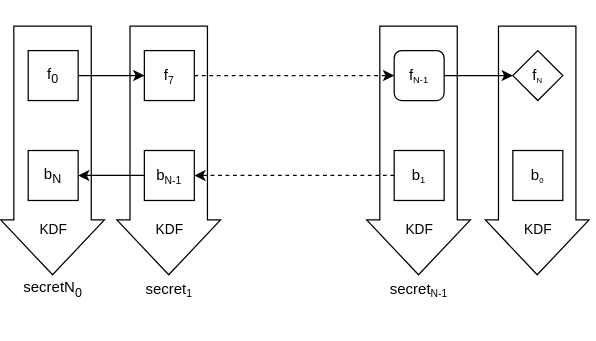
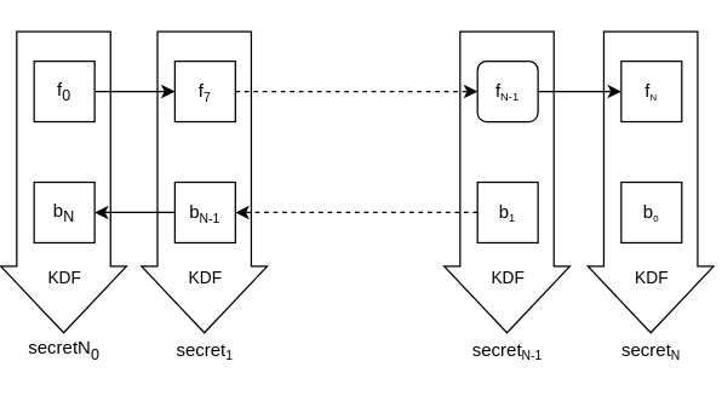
  <mxCell id="0" />
  <mxCell id="1" parent="0" />
  <mxCell id="2" value="secretN&lt;sub&gt;0&lt;/sub&gt;" style="rounded=0;whiteSpace=wrap;html=1;strokeColor=none;" vertex="1" parent="1"><mxGeometry x="20" y="211" width="40" height="40" as="geometry" /></mxCell>
  <mxCell id="3" value="secret&lt;font size=&quot;1&quot;&gt;&lt;sub&gt;1&lt;/sub&gt;&lt;/font&gt;" style="rounded=0;whiteSpace=wrap;html=1;strokeColor=none;" vertex="1" parent="1"><mxGeometry x="113" y="211" width="40" height="40" as="geometry" /></mxCell>
  <mxCell id="4" value="secret&lt;font size=&quot;1&quot;&gt;&lt;sub&gt;N-1&lt;/sub&gt;&lt;/font&gt;" style="rounded=0;whiteSpace=wrap;html=1;strokeColor=none;" vertex="1" parent="1"><mxGeometry x="308" y="211" width="50" height="40" as="geometry" /></mxCell>
+ <mxCell id="5" value="secret&lt;font size=&quot;1&quot;&gt;&lt;sub&gt;N&lt;/sub&gt;&lt;/font&gt;" style="rounded=0;whiteSpace=wrap;html=1;strokeColor=none;" vertex="1" parent="1"><mxGeometry x="403" y="211" width="50" height="40" as="geometry" /></mxCell>
  <mxCell id="6" value="" style="edgeStyle=orthogonalEdgeStyle;rounded=0;orthogonalLoop=1;jettySize=auto;html=1;" edge="1" parent="1" source="12" target="17"><mxGeometry relative="1" as="geometry" /></mxCell>
  <mxCell id="7" style="edgeStyle=orthogonalEdgeStyle;rounded=0;orthogonalLoop=1;jettySize=auto;html=1;entryX=0;entryY=0.5;entryDx=0;entryDy=0;dashed=1;" edge="1" parent="1" source="17" target="20"><mxGeometry relative="1" as="geometry" /></mxCell>
  <mxCell id="8" value="" style="edgeStyle=orthogonalEdgeStyle;rounded=0;orthogonalLoop=1;jettySize=auto;html=1;" edge="1" parent="1" source="20" target="25"><mxGeometry relative="1" as="geometry" /></mxCell>
  <mxCell id="9" value="" style="edgeStyle=orthogonalEdgeStyle;rounded=0;orthogonalLoop=1;jettySize=auto;html=1;" edge="1" parent="1" source="18" target="13"><mxGeometry relative="1" as="geometry" /></mxCell>
  <mxCell id="10" style="edgeStyle=orthogonalEdgeStyle;rounded=0;orthogonalLoop=1;jettySize=auto;html=1;entryX=1;entryY=0.5;entryDx=0;entryDy=0;dashed=1;" edge="1" parent="1" source="21" target="18"><mxGeometry relative="1" as="geometry" /></mxCell>
  <mxCell id="11" value="" style="group" vertex="1" connectable="0" parent="1"><mxGeometry x="20" y="40" width="40" height="120" as="geometry" /></mxCell>
  <mxCell id="12" value="f&lt;sub&gt;0&lt;/sub&gt;" style="rounded=0;whiteSpace=wrap;html=1;" vertex="1" parent="11"><mxGeometry width="40" height="40" as="geometry" /></mxCell>
  <mxCell id="13" value="b&lt;sub&gt;N&lt;/sub&gt;" style="rounded=0;whiteSpace=wrap;html=1;" vertex="1" parent="11"><mxGeometry y="80" width="40" height="40" as="geometry" /></mxCell>
  <mxCell id="14" value="" style="shape=flexArrow;endArrow=classic;html=1;rounded=0;endWidth=20;endSize=14.3;width=62;verticalAlign=bottom;" edge="1" parent="11"><mxGeometry width="50" height="50" relative="1" as="geometry"><mxPoint x="19.5" y="-20" as="sourcePoint" /><mxPoint x="19.5" y="180" as="targetPoint" /></mxGeometry></mxCell>
  <mxCell id="15" value="KDF" style="edgeLabel;html=1;align=center;verticalAlign=top;resizable=0;points=[];labelPosition=center;verticalLabelPosition=bottom;" vertex="1" connectable="0" parent="14"><mxGeometry x="-0.567" relative="1" as="geometry"><mxPoint y="107" as="offset" /></mxGeometry></mxCell>
  <mxCell id="16" value="" style="group" vertex="1" connectable="0" parent="1"><mxGeometry x="113" y="40" width="40" height="120" as="geometry" /></mxCell>
  <mxCell id="17" value="f&lt;font size=&quot;1&quot;&gt;&lt;sub&gt;7&lt;/sub&gt;&lt;/font&gt;" style="rounded=0;whiteSpace=wrap;html=1;" vertex="1" parent="16"><mxGeometry width="40" height="40" as="geometry" /></mxCell>
  <mxCell id="18" value="b&lt;font size=&quot;1&quot;&gt;&lt;sub&gt;N-1&lt;/sub&gt;&lt;/font&gt;" style="rounded=0;whiteSpace=wrap;html=1;" vertex="1" parent="16"><mxGeometry y="80" width="40" height="40" as="geometry" /></mxCell>
  <mxCell id="19" value="" style="group" vertex="1" connectable="0" parent="1"><mxGeometry x="313" y="40" width="40" height="120" as="geometry" /></mxCell>
  <mxCell id="20" value="f&lt;span style=&quot;font-size: 9px;&quot;&gt;&lt;sub&gt;N-1&lt;/sub&gt;&lt;/span&gt;" style="whiteSpace=wrap;html=1;rounded=1;" vertex="1" parent="19"><mxGeometry width="40" height="40" as="geometry" /></mxCell>
  <mxCell id="21" value="b&lt;span style=&quot;font-size: 9px;&quot;&gt;&lt;sub&gt;1&lt;/sub&gt;&lt;/span&gt;" style="rounded=0;whiteSpace=wrap;html=1;" vertex="1" parent="19"><mxGeometry y="80" width="40" height="40" as="geometry" /></mxCell>
  <mxCell id="22" value="" style="shape=flexArrow;endArrow=classic;html=1;rounded=0;endWidth=20;endSize=14.3;width=62;verticalAlign=bottom;" edge="1" parent="19"><mxGeometry width="50" height="50" relative="1" as="geometry"><mxPoint x="19.5" y="-20" as="sourcePoint" /><mxPoint x="19.5" y="180" as="targetPoint" /></mxGeometry></mxCell>
  <mxCell id="23" value="KDF" style="edgeLabel;html=1;align=center;verticalAlign=top;resizable=0;points=[];labelPosition=center;verticalLabelPosition=bottom;" vertex="1" connectable="0" parent="22"><mxGeometry x="-0.567" relative="1" as="geometry"><mxPoint y="107" as="offset" /></mxGeometry></mxCell>
  <mxCell id="24" value="" style="group" vertex="1" connectable="0" parent="1"><mxGeometry x="408" y="40" width="40" height="120" as="geometry" /></mxCell>
- <mxCell id="25" value="f&lt;span style=&quot;font-size: 7.5px;&quot;&gt;&lt;sub&gt;N&lt;/sub&gt;&lt;/span&gt;" style="rhombus;whiteSpace=wrap;html=1;" vertex="1" parent="24"><mxGeometry width="40" height="40" as="geometry" /></mxCell>
+ <mxCell id="25" value="f&lt;span style=&quot;font-size: 7.5px;&quot;&gt;&lt;sub&gt;N&lt;/sub&gt;&lt;/span&gt;" style="rounded=0;whiteSpace=wrap;html=1;" vertex="1" parent="24"><mxGeometry width="40" height="40" as="geometry" /></mxCell>
  <mxCell id="26" value="b&lt;span style=&quot;font-size: 7.5px;&quot;&gt;&lt;sub&gt;0&lt;/sub&gt;&lt;/span&gt;" style="rounded=0;whiteSpace=wrap;html=1;" vertex="1" parent="24"><mxGeometry y="80" width="40" height="40" as="geometry" /></mxCell>
  <mxCell id="27" value="" style="shape=flexArrow;endArrow=classic;html=1;rounded=0;endWidth=20;endSize=14.3;width=62;verticalAlign=bottom;" edge="1" parent="24"><mxGeometry width="50" height="50" relative="1" as="geometry"><mxPoint x="19.5" y="-20" as="sourcePoint" /><mxPoint x="19.5" y="180" as="targetPoint" /></mxGeometry></mxCell>
  <mxCell id="28" value="KDF" style="edgeLabel;html=1;align=center;verticalAlign=top;resizable=0;points=[];labelPosition=center;verticalLabelPosition=bottom;" vertex="1" connectable="0" parent="27"><mxGeometry x="-0.567" relative="1" as="geometry"><mxPoint y="107" as="offset" /></mxGeometry></mxCell>
  <mxCell id="29" value="" style="shape=flexArrow;endArrow=classic;html=1;rounded=0;endWidth=20;endSize=14.3;width=62;verticalAlign=bottom;" edge="1" parent="1"><mxGeometry width="50" height="50" relative="1" as="geometry"><mxPoint x="132.5" y="20" as="sourcePoint" /><mxPoint x="132.5" y="220" as="targetPoint" /></mxGeometry></mxCell>
  <mxCell id="30" value="KDF" style="edgeLabel;html=1;align=center;verticalAlign=top;resizable=0;points=[];labelPosition=center;verticalLabelPosition=bottom;" vertex="1" connectable="0" parent="29"><mxGeometry x="-0.567" relative="1" as="geometry"><mxPoint y="107" as="offset" /></mxGeometry></mxCell>
